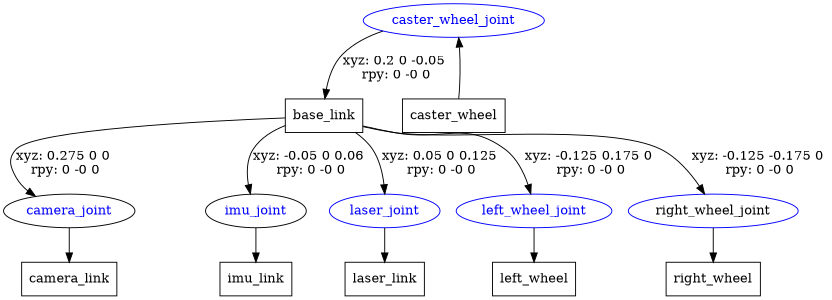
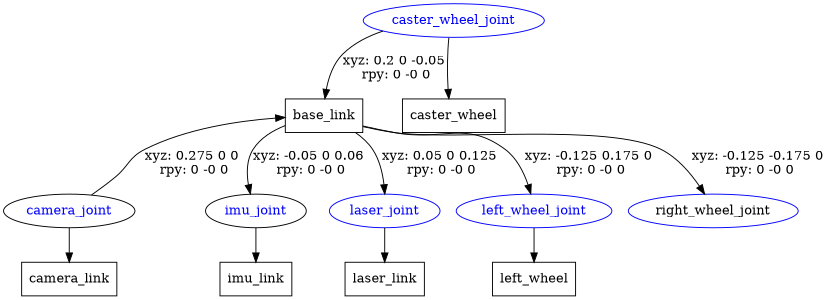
  digraph {
    node [shape=box]
    n1 [label=base_link]
    camera_joint [color=black fontcolor=blue shape=ellipse]
    imu_joint [color=black fontcolor=blue shape=ellipse]
    laser_joint [color=blue fontcolor=blue shape=ellipse]
    left_wheel_joint [color=blue fontcolor=blue shape=ellipse]
    right_wheel_joint [color=blue fontcolor=black shape=ellipse]
    n7 [label=camera_link]
    caster_wheel_joint [color=blue fontcolor=blue shape=ellipse]
    n9 [label=caster_wheel]
    n10 [label=imu_link]
    n11 [label=laser_link]
    n12 [label=left_wheel]
-   n13 [label=right_wheel]
-   n1 -> camera_joint [label="xyz: 0.275 0 0 \nrpy: 0 -0 0"]
+   camera_joint -> n1 [label="xyz: 0.275 0 0 \nrpy: 0 -0 0"]
    n1 -> imu_joint [label="xyz: -0.05 0 0.06 \nrpy: 0 -0 0"]
    n1 -> laser_joint [label="xyz: 0.05 0 0.125 \nrpy: 0 -0 0"]
    n1 -> left_wheel_joint [label="xyz: -0.125 0.175 0 \nrpy: 0 -0 0"]
    n1 -> right_wheel_joint [label="xyz: -0.125 -0.175 0 \nrpy: 0 -0 0"]
    camera_joint -> n7
    imu_joint -> n10
    laser_joint -> n11
    left_wheel_joint -> n12
-   right_wheel_joint -> n13
    caster_wheel_joint -> n1 [label="xyz: 0.2 0 -0.05 \nrpy: 0 -0 0"]
-   n9 -> caster_wheel_joint
+   caster_wheel_joint -> n9
  }
